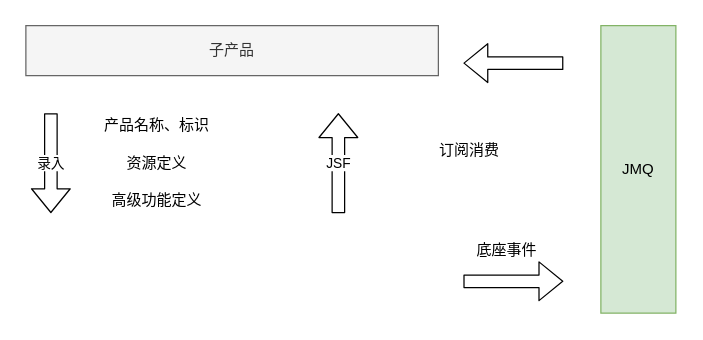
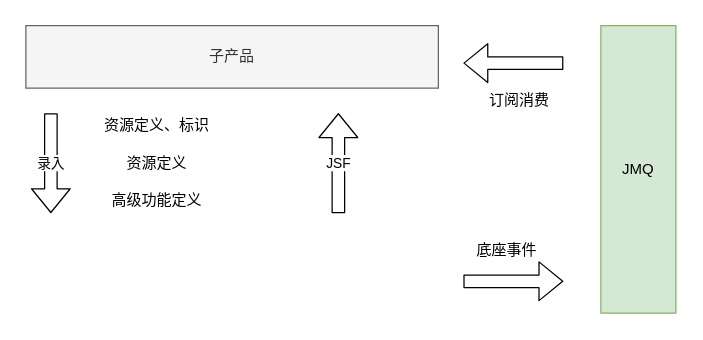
  <mxCell id="0" />
  <mxCell id="1" parent="0" />
- <mxCell id="2" value="子产品" style="rounded=0;whiteSpace=wrap;html=1;fillColor=#f5f5f5;strokeColor=#666666;fontColor=#333333;" vertex="1" parent="1"><mxGeometry x="20" y="20" width="330" height="40" as="geometry" /></mxCell>
+ <mxCell id="2" value="子产品" style="rounded=0;whiteSpace=wrap;html=1;fillColor=#f5f5f5;strokeColor=#666666;fontColor=#333333;" vertex="1" parent="1"><mxGeometry x="20" y="20" width="330" height="50" as="geometry" /></mxCell>
  <mxCell id="3" value="录入" style="shape=flexArrow;endArrow=classic;html=1;" edge="1" parent="1"><mxGeometry width="50" height="50" relative="1" as="geometry"><mxPoint x="40" y="90" as="sourcePoint" /><mxPoint x="40" y="170" as="targetPoint" /></mxGeometry></mxCell>
- <mxCell id="4" value="产品名称、标识" style="text;html=1;strokeColor=none;fillColor=none;align=center;verticalAlign=middle;whiteSpace=wrap;rounded=0;" vertex="1" parent="1"><mxGeometry x="80" y="90" width="90" height="20" as="geometry" /></mxCell>
+ <mxCell id="4" value="资源定义、标识" style="text;html=1;strokeColor=none;fillColor=none;align=center;verticalAlign=middle;whiteSpace=wrap;rounded=0;" vertex="1" parent="1"><mxGeometry x="80" y="90" width="90" height="20" as="geometry" /></mxCell>
  <mxCell id="5" value="资源定义" style="text;html=1;strokeColor=none;fillColor=none;align=center;verticalAlign=middle;whiteSpace=wrap;rounded=0;" vertex="1" parent="1"><mxGeometry x="85" y="120" width="80" height="20" as="geometry" /></mxCell>
  <mxCell id="6" value="高级功能定义" style="text;html=1;strokeColor=none;fillColor=none;align=center;verticalAlign=middle;whiteSpace=wrap;rounded=0;" vertex="1" parent="1"><mxGeometry x="85" y="150" width="80" height="20" as="geometry" /></mxCell>
  <mxCell id="7" value="JMQ" style="rounded=0;whiteSpace=wrap;html=1;fillColor=#d5e8d4;strokeColor=#82b366;" vertex="1" parent="1"><mxGeometry x="480" y="20" width="60" height="230" as="geometry" /></mxCell>
  <mxCell id="8" value="" style="shape=flexArrow;endArrow=classic;html=1;" edge="1" parent="1"><mxGeometry width="50" height="50" relative="1" as="geometry"><mxPoint x="370" y="224.5" as="sourcePoint" /><mxPoint x="450" y="224.5" as="targetPoint" /></mxGeometry></mxCell>
  <mxCell id="9" value="底座事件" style="text;html=1;strokeColor=none;fillColor=none;align=center;verticalAlign=middle;whiteSpace=wrap;rounded=0;" vertex="1" parent="1"><mxGeometry x="360" y="190" width="90" height="20" as="geometry" /></mxCell>
  <mxCell id="10" value="" style="shape=flexArrow;endArrow=classic;html=1;" edge="1" parent="1"><mxGeometry width="50" height="50" relative="1" as="geometry"><mxPoint x="450" y="50" as="sourcePoint" /><mxPoint x="370" y="50" as="targetPoint" /></mxGeometry></mxCell>
- <mxCell id="11" value="订阅消费" style="text;html=1;strokeColor=none;fillColor=none;align=center;verticalAlign=middle;whiteSpace=wrap;rounded=0;" vertex="1" parent="1"><mxGeometry x="330" y="110" width="90" height="20" as="geometry" /></mxCell>
+ <mxCell id="11" value="订阅消费" style="text;html=1;strokeColor=none;fillColor=none;align=center;verticalAlign=middle;whiteSpace=wrap;rounded=0;" vertex="1" parent="1"><mxGeometry x="370" y="70" width="90" height="20" as="geometry" /></mxCell>
  <mxCell id="12" value="" style="shape=flexArrow;endArrow=classic;html=1;" edge="1" parent="1"><mxGeometry width="50" height="50" relative="1" as="geometry"><mxPoint x="270" y="170" as="sourcePoint" /><mxPoint x="270" y="90" as="targetPoint" /></mxGeometry></mxCell>
  <mxCell id="13" value="JSF" style="edgeLabel;html=1;align=center;verticalAlign=middle;resizable=0;points=[];" vertex="1" connectable="0" parent="12"><mxGeometry x="0.025" y="1" relative="1" as="geometry"><mxPoint as="offset" /></mxGeometry></mxCell>
